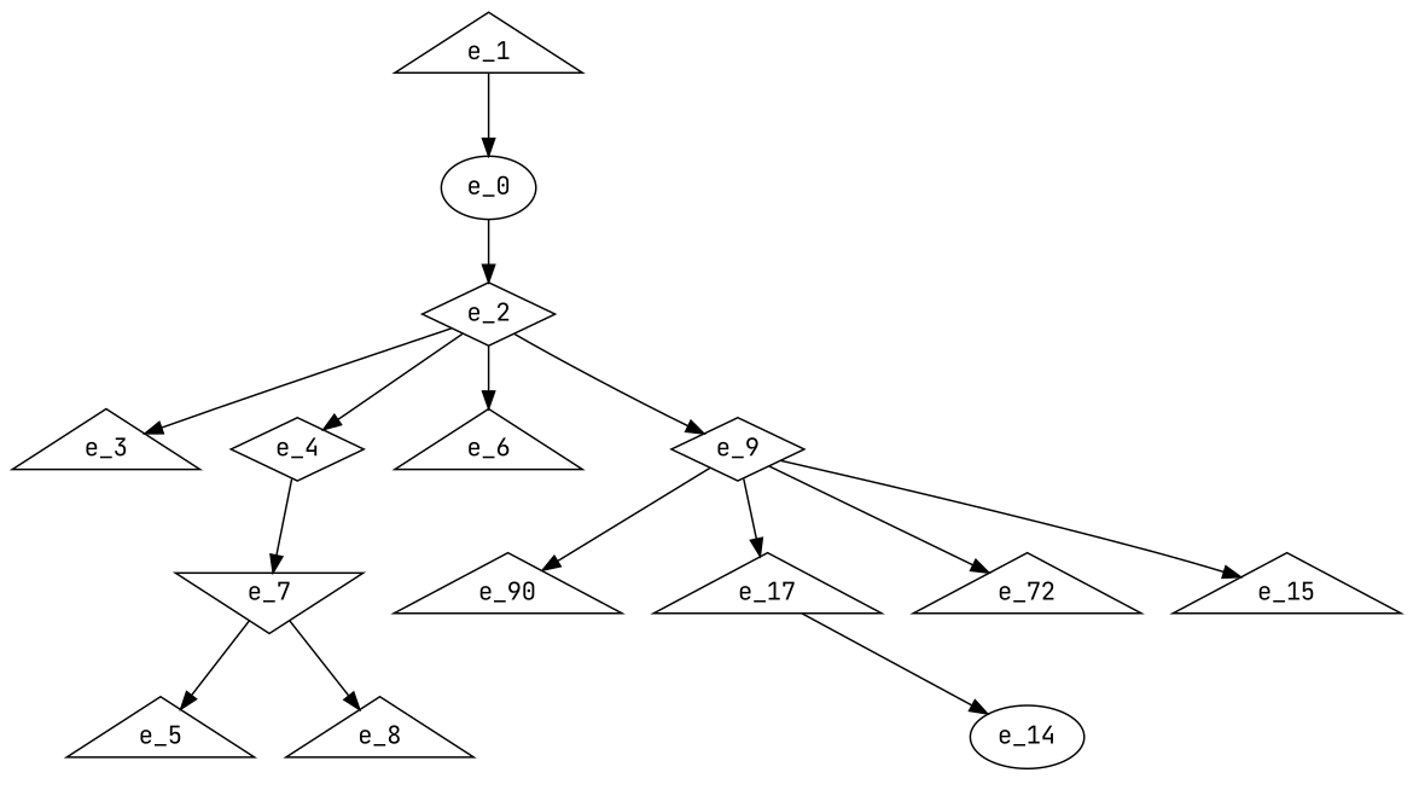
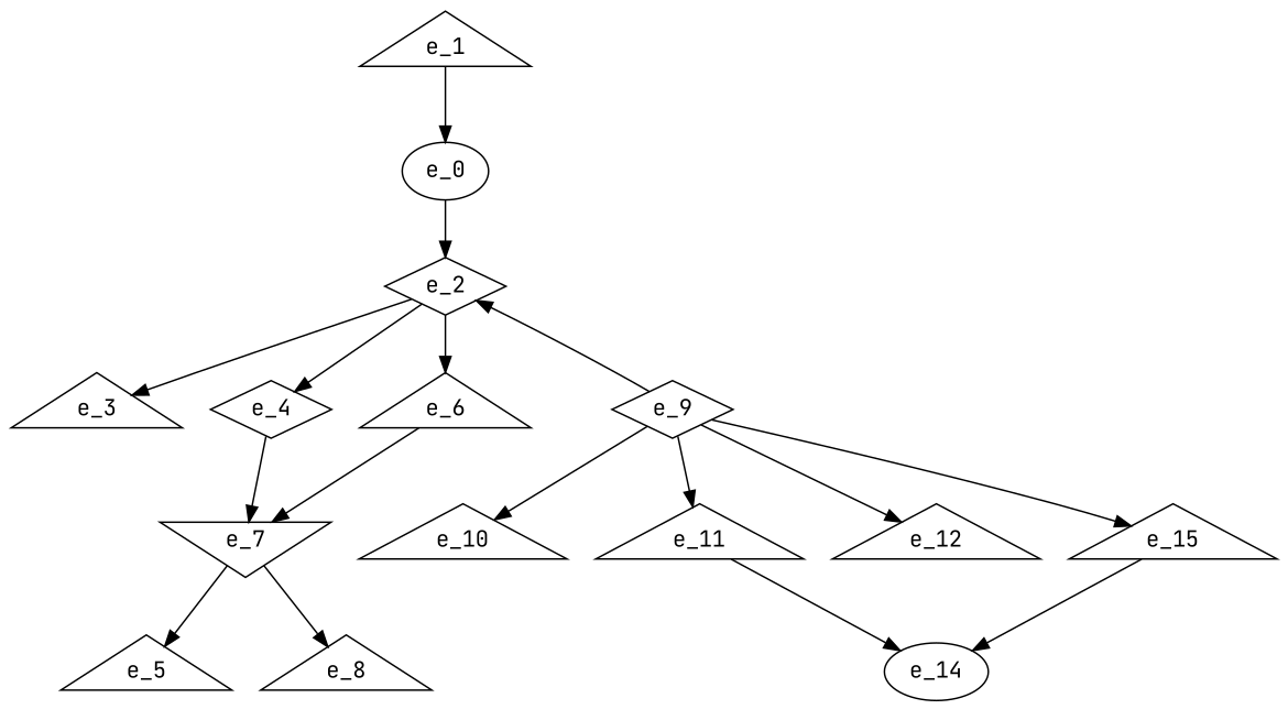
  digraph {
    fontname="JetBrains Mono"
    node [fontname="JetBrains Mono" shape=triangle]
    edge [fontname="JetBrains Mono"]
    e_0 [shape=""]
    e_1
    e_2 [shape=diamond]
    e_3
    e_4 [shape=diamond]
    e_6
    e_9 [shape=diamond]
    e_7 [shape=invtriangle]
-   e_10 [label=e_90]
-   e_11 [label=e_17]
-   e_12 [label=e_72]
+   e_10
+   e_11
+   e_12
    n12 [label=e_15]
    e_5
    e_8
    e_14 [shape=""]
    e_0 -> e_2
    e_1 -> e_0
    e_2 -> e_3
    e_2 -> e_4
    e_2 -> e_6
-   e_2 -> e_9
+   e_9 -> e_2
    e_4 -> e_7
+   e_6 -> e_7
    e_9 -> e_10
    e_9 -> e_11
    e_9 -> e_12
    e_9 -> n12
    e_7 -> e_5
    e_7 -> e_8
    e_11 -> e_14
+   n12 -> e_14
  }
